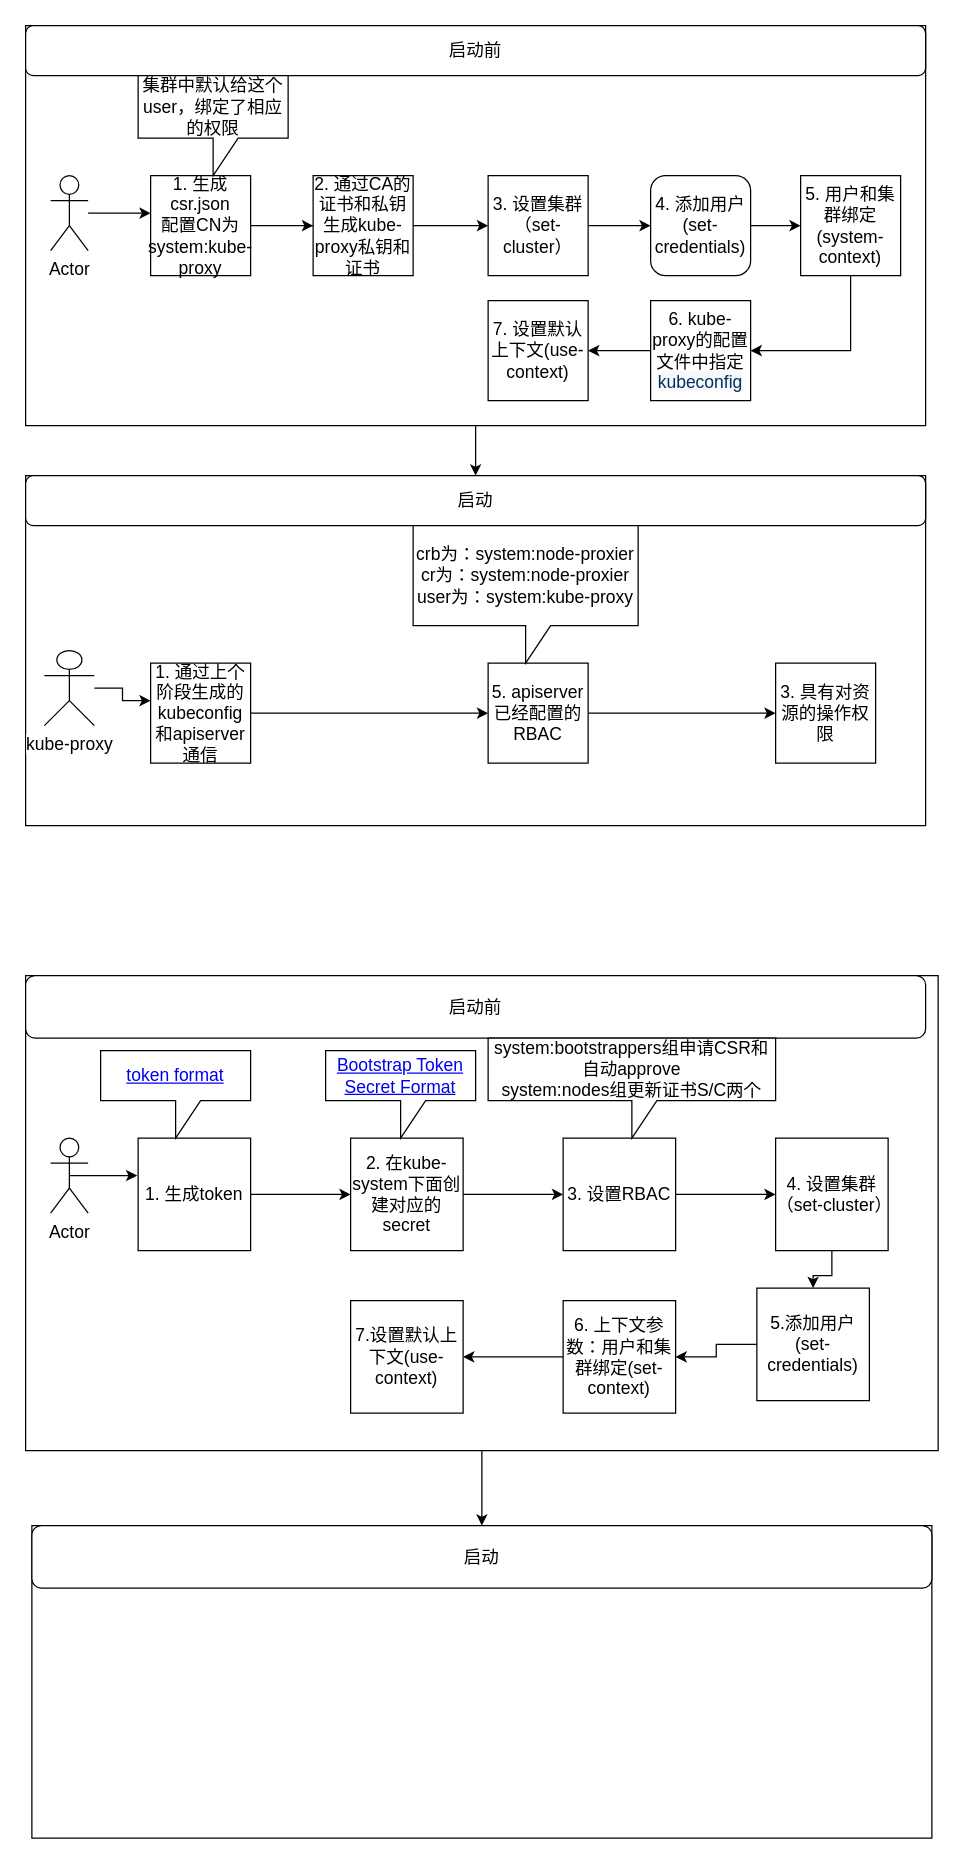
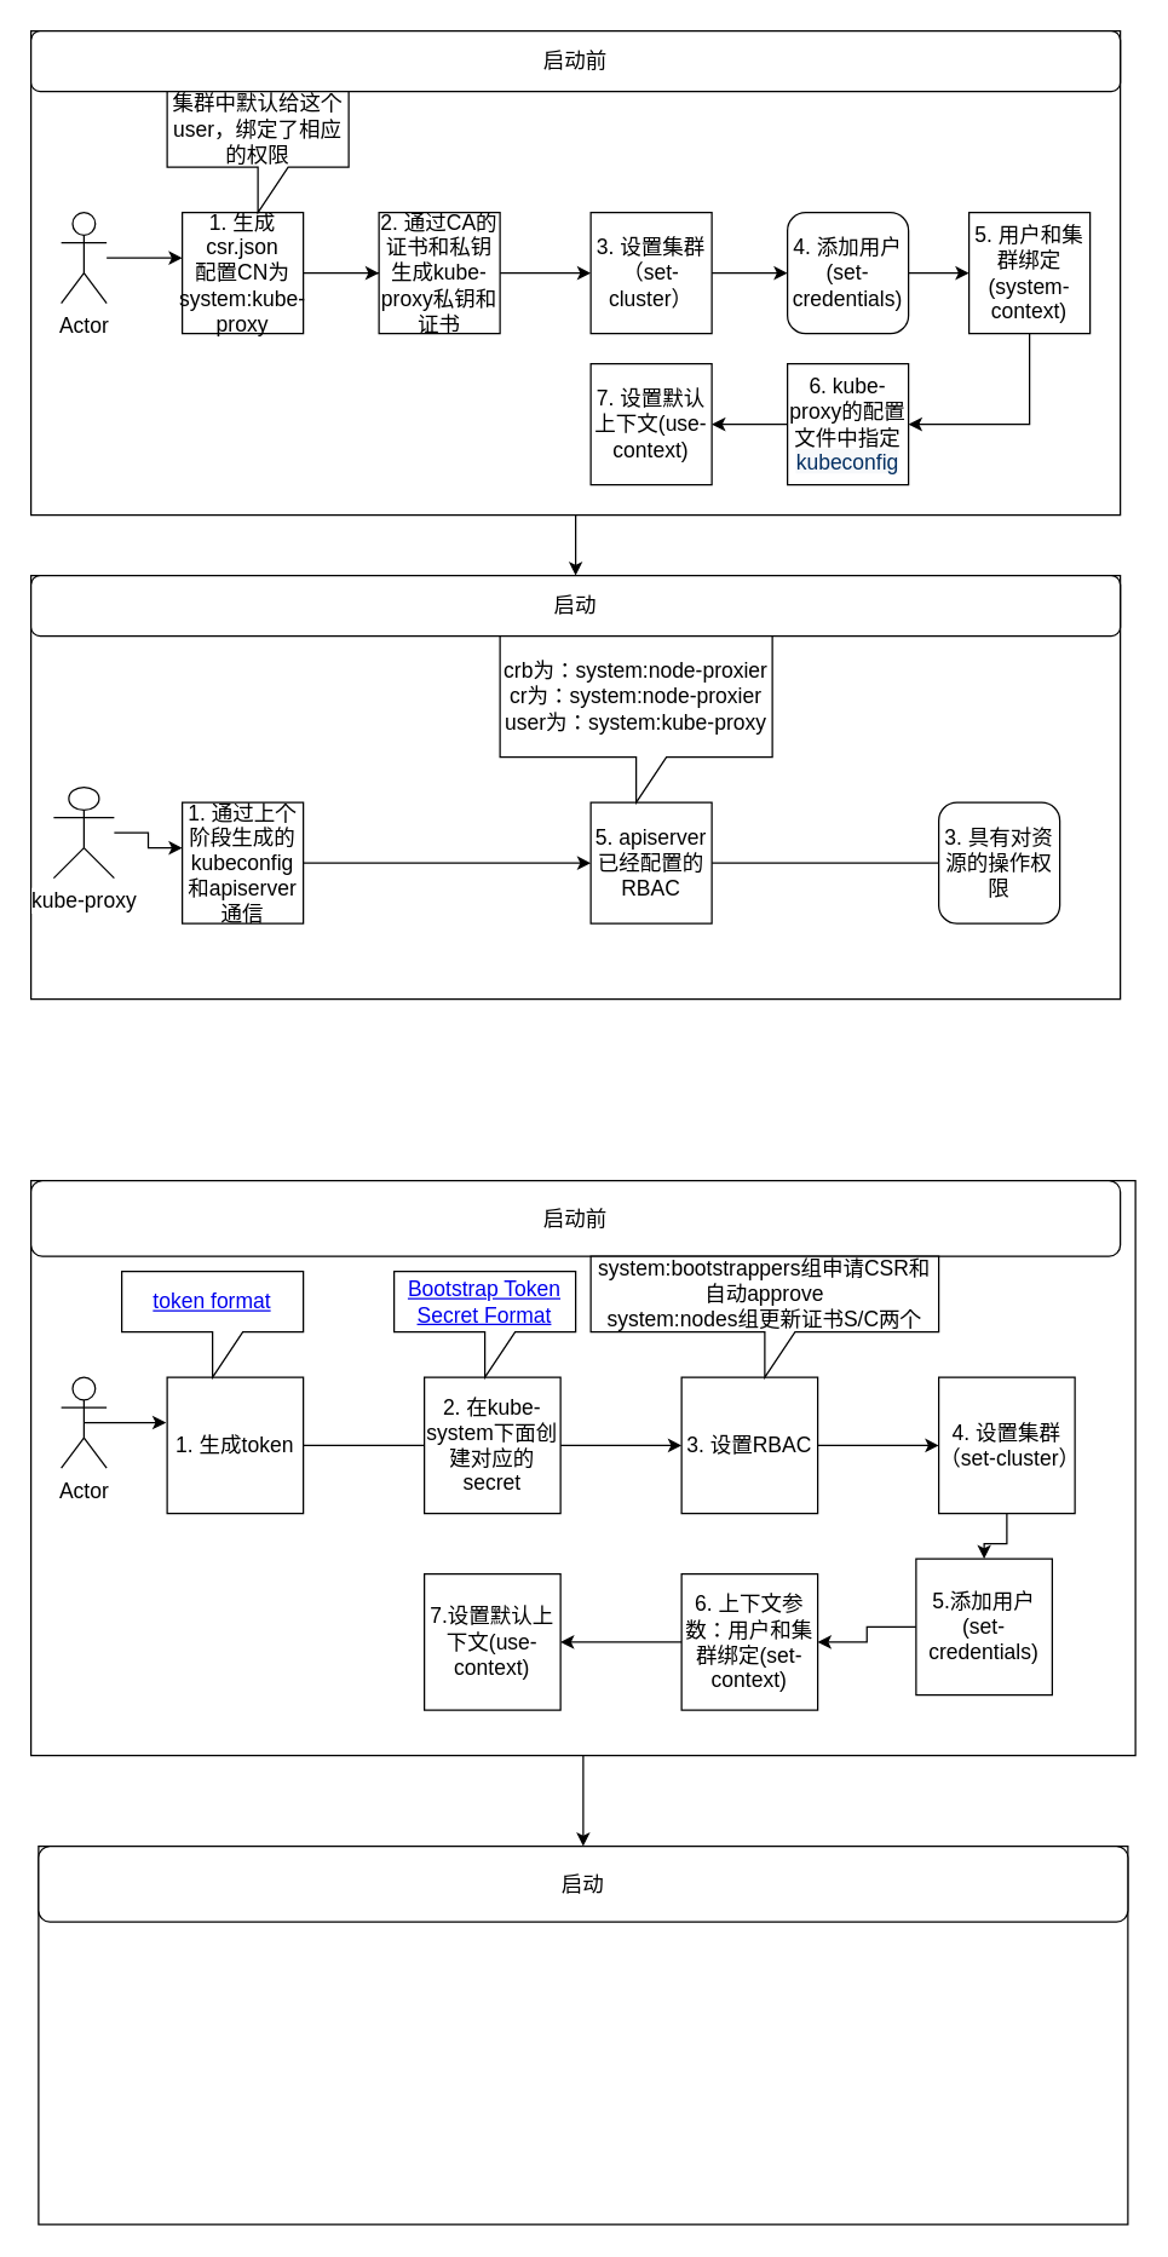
  <mxCell id="0" />
  <mxCell id="1" parent="0" />
  <mxCell id="2" value="" style="edgeStyle=orthogonalEdgeStyle;rounded=0;orthogonalLoop=1;jettySize=auto;html=1;fontSize=14;" edge="1" parent="1" source="3" target="4"><mxGeometry relative="1" as="geometry" /></mxCell>
  <mxCell id="3" value="" style="rounded=0;whiteSpace=wrap;html=1;fontSize=14;" vertex="1" parent="1"><mxGeometry x="20" y="20" width="720" height="320" as="geometry" /></mxCell>
  <mxCell id="4" value="" style="rounded=0;whiteSpace=wrap;html=1;fontSize=14;" vertex="1" parent="1"><mxGeometry x="20" y="380" width="720" height="280" as="geometry" /></mxCell>
  <mxCell id="5" value="启动前" style="rounded=1;whiteSpace=wrap;html=1;fontSize=14;" vertex="1" parent="1"><mxGeometry x="20" y="20" width="720" height="40" as="geometry" /></mxCell>
  <mxCell id="6" value="" style="edgeStyle=orthogonalEdgeStyle;rounded=0;orthogonalLoop=1;jettySize=auto;html=1;fontSize=14;" edge="1" parent="1" source="7"><mxGeometry relative="1" as="geometry"><mxPoint x="120" y="170" as="targetPoint" /><Array as="points"><mxPoint x="90" y="170" /><mxPoint x="90" y="170" /></Array></mxGeometry></mxCell>
  <mxCell id="7" value="Actor" style="shape=umlActor;verticalLabelPosition=bottom;labelBackgroundColor=#ffffff;verticalAlign=top;html=1;outlineConnect=0;fontSize=14;" vertex="1" parent="1"><mxGeometry x="40" y="140" width="30" height="60" as="geometry" /></mxCell>
  <mxCell id="8" value="1. 生成csr.json&lt;br style=&quot;font-size: 14px&quot;&gt;配置CN为system:kube-proxy" style="whiteSpace=wrap;html=1;aspect=fixed;fontSize=14;" vertex="1" parent="1"><mxGeometry x="120" y="140" width="80" height="80" as="geometry" /></mxCell>
  <mxCell id="9" value="" style="edgeStyle=orthogonalEdgeStyle;rounded=0;orthogonalLoop=1;jettySize=auto;html=1;fontSize=14;" edge="1" parent="1" target="11"><mxGeometry relative="1" as="geometry"><mxPoint x="310" y="180" as="sourcePoint" /><Array as="points"><mxPoint x="200" y="180" /><mxPoint x="200" y="180" /></Array></mxGeometry></mxCell>
  <mxCell id="10" value="" style="edgeStyle=orthogonalEdgeStyle;rounded=0;orthogonalLoop=1;jettySize=auto;html=1;fontSize=14;" edge="1" parent="1" source="11" target="13"><mxGeometry relative="1" as="geometry" /></mxCell>
  <mxCell id="11" value="2. 通过CA的证书和私钥生成kube-proxy私钥和证书" style="whiteSpace=wrap;html=1;aspect=fixed;fontSize=14;" vertex="1" parent="1"><mxGeometry x="250" y="140" width="80" height="80" as="geometry" /></mxCell>
  <mxCell id="12" value="" style="edgeStyle=orthogonalEdgeStyle;rounded=0;orthogonalLoop=1;jettySize=auto;html=1;fontSize=14;" edge="1" parent="1" source="13" target="15"><mxGeometry relative="1" as="geometry" /></mxCell>
  <mxCell id="13" value="3.&amp;nbsp;设置集群（set-cluster）" style="whiteSpace=wrap;html=1;aspect=fixed;fontSize=14;" vertex="1" parent="1"><mxGeometry x="390" y="140" width="80" height="80" as="geometry" /></mxCell>
  <mxCell id="14" value="" style="edgeStyle=orthogonalEdgeStyle;rounded=0;orthogonalLoop=1;jettySize=auto;html=1;fontSize=14;" edge="1" parent="1" source="15" target="17"><mxGeometry relative="1" as="geometry" /></mxCell>
  <mxCell id="15" value="4.&amp;nbsp;添加用户(set-credentials)" style="whiteSpace=wrap;html=1;aspect=fixed;fontSize=14;rounded=1;" vertex="1" parent="1"><mxGeometry x="520" y="140" width="80" height="80" as="geometry" /></mxCell>
  <mxCell id="16" value="" style="edgeStyle=orthogonalEdgeStyle;rounded=0;orthogonalLoop=1;jettySize=auto;html=1;fontSize=14;" edge="1" parent="1" source="17" target="19"><mxGeometry relative="1" as="geometry"><Array as="points"><mxPoint x="680" y="280" /></Array></mxGeometry></mxCell>
  <mxCell id="17" value="5.&amp;nbsp;用户和集群绑定(system-context)" style="whiteSpace=wrap;html=1;aspect=fixed;fontSize=14;" vertex="1" parent="1"><mxGeometry x="640" y="140" width="80" height="80" as="geometry" /></mxCell>
  <mxCell id="18" value="" style="edgeStyle=orthogonalEdgeStyle;rounded=0;orthogonalLoop=1;jettySize=auto;html=1;fontSize=14;" edge="1" parent="1" source="19" target="20"><mxGeometry relative="1" as="geometry" /></mxCell>
  <mxCell id="19" value="6. kube-proxy的配置文件中指定&lt;span style=&quot;color: rgb(3 , 47 , 98) ; background-color: rgb(246 , 248 , 250) ; font-size: 14px&quot;&gt;kubeconfig&lt;/span&gt;" style="whiteSpace=wrap;html=1;aspect=fixed;fontSize=14;" vertex="1" parent="1"><mxGeometry x="520" y="240" width="80" height="80" as="geometry" /></mxCell>
  <mxCell id="20" value="7.&amp;nbsp;设置默认上下文(use-context)" style="whiteSpace=wrap;html=1;aspect=fixed;fontSize=14;" vertex="1" parent="1"><mxGeometry x="390" y="240" width="80" height="80" as="geometry" /></mxCell>
  <mxCell id="21" value="启动" style="rounded=1;whiteSpace=wrap;html=1;fontSize=14;" vertex="1" parent="1"><mxGeometry x="20" y="380" width="720" height="40" as="geometry" /></mxCell>
  <mxCell id="22" value="集群中默认给这个user，绑定了相应的权限" style="shape=callout;whiteSpace=wrap;html=1;perimeter=calloutPerimeter;fontSize=14;" vertex="1" parent="1"><mxGeometry x="110" y="60" width="120" height="80" as="geometry" /></mxCell>
  <mxCell id="23" style="edgeStyle=orthogonalEdgeStyle;rounded=0;orthogonalLoop=1;jettySize=auto;html=1;entryX=0;entryY=0.375;entryDx=0;entryDy=0;entryPerimeter=0;fontSize=14;" edge="1" parent="1" source="24" target="26"><mxGeometry relative="1" as="geometry" /></mxCell>
  <mxCell id="24" value="kube-proxy" style="shape=umlActor;verticalLabelPosition=bottom;labelBackgroundColor=#ffffff;verticalAlign=top;html=1;outlineConnect=0;fontSize=14;" vertex="1" parent="1"><mxGeometry x="35" y="520" width="40" height="60" as="geometry" /></mxCell>
  <mxCell id="25" value="" style="edgeStyle=orthogonalEdgeStyle;rounded=0;orthogonalLoop=1;jettySize=auto;html=1;fontSize=14;" edge="1" parent="1" source="26" target="28"><mxGeometry relative="1" as="geometry" /></mxCell>
  <mxCell id="26" value="1. 通过上个阶段生成的kubeconfig和apiserver通信" style="whiteSpace=wrap;html=1;aspect=fixed;fontSize=14;" vertex="1" parent="1"><mxGeometry x="120" y="530" width="80" height="80" as="geometry" /></mxCell>
- <mxCell id="27" value="" style="edgeStyle=orthogonalEdgeStyle;rounded=0;orthogonalLoop=1;jettySize=auto;html=1;fontSize=14;" edge="1" parent="1" source="28" target="29"><mxGeometry relative="1" as="geometry" /></mxCell>
+ <mxCell id="27" value="" style="edgeStyle=orthogonalEdgeStyle;rounded=0;orthogonalLoop=1;jettySize=auto;html=1;fontSize=14;endArrow=none;" edge="1" parent="1" source="28" target="29"><mxGeometry relative="1" as="geometry" /></mxCell>
  <mxCell id="28" value="5. apiserver已经配置的RBAC" style="whiteSpace=wrap;html=1;aspect=fixed;fontSize=14;" vertex="1" parent="1"><mxGeometry x="390" y="530" width="80" height="80" as="geometry" /></mxCell>
- <mxCell id="29" value="3. 具有对资源的操作权限" style="whiteSpace=wrap;html=1;aspect=fixed;fontSize=14;" vertex="1" parent="1"><mxGeometry x="620" y="530" width="80" height="80" as="geometry" /></mxCell>
+ <mxCell id="29" value="3. 具有对资源的操作权限" style="whiteSpace=wrap;html=1;aspect=fixed;fontSize=14;rounded=1;" vertex="1" parent="1"><mxGeometry x="620" y="530" width="80" height="80" as="geometry" /></mxCell>
  <mxCell id="30" value="crb为：system:node-proxier&lt;br style=&quot;font-size: 14px;&quot;&gt;cr为：system:node-proxier&lt;br style=&quot;font-size: 14px;&quot;&gt;user为：system:kube-proxy" style="shape=callout;whiteSpace=wrap;html=1;perimeter=calloutPerimeter;fontSize=14;" vertex="1" parent="1"><mxGeometry x="330" y="420" width="180" height="110" as="geometry" /></mxCell>
  <mxCell id="31" value="" style="edgeStyle=orthogonalEdgeStyle;rounded=0;orthogonalLoop=1;jettySize=auto;html=1;fontSize=14;" edge="1" parent="1" source="32" target="33"><mxGeometry relative="1" as="geometry" /></mxCell>
  <mxCell id="32" value="" style="rounded=0;whiteSpace=wrap;html=1;fontSize=14;" vertex="1" parent="1"><mxGeometry x="20" y="780" width="730" height="380" as="geometry" /></mxCell>
  <mxCell id="33" value="" style="rounded=0;whiteSpace=wrap;html=1;fontSize=14;" vertex="1" parent="1"><mxGeometry x="25" y="1220" width="720" height="250" as="geometry" /></mxCell>
  <mxCell id="34" value="启动前" style="rounded=1;whiteSpace=wrap;html=1;fontSize=14;" vertex="1" parent="1"><mxGeometry x="20" y="780" width="720" height="50" as="geometry" /></mxCell>
  <mxCell id="35" style="edgeStyle=orthogonalEdgeStyle;rounded=0;orthogonalLoop=1;jettySize=auto;html=1;exitX=0.5;exitY=0.5;exitDx=0;exitDy=0;exitPerimeter=0;entryX=-0.008;entryY=0.333;entryDx=0;entryDy=0;entryPerimeter=0;fontSize=14;" edge="1" parent="1" source="36" target="38"><mxGeometry relative="1" as="geometry" /></mxCell>
  <mxCell id="36" value="Actor" style="shape=umlActor;verticalLabelPosition=bottom;labelBackgroundColor=#ffffff;verticalAlign=top;html=1;outlineConnect=0;fontSize=14;" vertex="1" parent="1"><mxGeometry x="40" y="910" width="30" height="60" as="geometry" /></mxCell>
- <mxCell id="37" value="" style="edgeStyle=orthogonalEdgeStyle;rounded=0;orthogonalLoop=1;jettySize=auto;html=1;fontSize=14;" edge="1" parent="1" source="38" target="40"><mxGeometry relative="1" as="geometry" /></mxCell>
+ <mxCell id="37" value="" style="edgeStyle=orthogonalEdgeStyle;rounded=0;orthogonalLoop=1;jettySize=auto;html=1;fontSize=14;endArrow=none;" edge="1" parent="1" source="38" target="40"><mxGeometry relative="1" as="geometry" /></mxCell>
  <mxCell id="38" value="1. 生成token" style="rounded=0;whiteSpace=wrap;html=1;fontSize=14;" vertex="1" parent="1"><mxGeometry x="110" y="910" width="90" height="90" as="geometry" /></mxCell>
  <mxCell id="39" value="" style="edgeStyle=orthogonalEdgeStyle;rounded=0;orthogonalLoop=1;jettySize=auto;html=1;fontSize=14;" edge="1" parent="1" source="40" target="42"><mxGeometry relative="1" as="geometry" /></mxCell>
  <mxCell id="40" value="2. 在kube-system下面创建对应的secret" style="rounded=0;whiteSpace=wrap;html=1;fontSize=14;" vertex="1" parent="1"><mxGeometry x="280" y="910" width="90" height="90" as="geometry" /></mxCell>
  <mxCell id="41" value="" style="edgeStyle=orthogonalEdgeStyle;rounded=0;orthogonalLoop=1;jettySize=auto;html=1;fontSize=14;" edge="1" parent="1" source="42" target="44"><mxGeometry relative="1" as="geometry" /></mxCell>
  <mxCell id="42" value="3. 设置RBAC" style="rounded=0;whiteSpace=wrap;html=1;fontSize=14;" vertex="1" parent="1"><mxGeometry x="450" y="910" width="90" height="90" as="geometry" /></mxCell>
  <mxCell id="43" value="" style="edgeStyle=orthogonalEdgeStyle;rounded=0;orthogonalLoop=1;jettySize=auto;html=1;fontSize=14;" edge="1" parent="1" source="44" target="46"><mxGeometry relative="1" as="geometry" /></mxCell>
  <mxCell id="44" value="4.&amp;nbsp;设置集群（set-cluster）" style="rounded=0;whiteSpace=wrap;html=1;fontSize=14;" vertex="1" parent="1"><mxGeometry x="620" y="910" width="90" height="90" as="geometry" /></mxCell>
  <mxCell id="45" value="" style="edgeStyle=orthogonalEdgeStyle;rounded=0;orthogonalLoop=1;jettySize=auto;html=1;fontSize=14;" edge="1" parent="1" source="46" target="48"><mxGeometry relative="1" as="geometry" /></mxCell>
  <mxCell id="46" value="5.添加用户(set-credentials)" style="rounded=0;whiteSpace=wrap;html=1;fontSize=14;" vertex="1" parent="1"><mxGeometry x="605" y="1030" width="90" height="90" as="geometry" /></mxCell>
  <mxCell id="47" value="" style="edgeStyle=orthogonalEdgeStyle;rounded=0;orthogonalLoop=1;jettySize=auto;html=1;fontSize=14;" edge="1" parent="1" source="48" target="49"><mxGeometry relative="1" as="geometry" /></mxCell>
  <mxCell id="48" value="6.&amp;nbsp;上下文参数：用户和集群绑定(set-context)" style="rounded=0;whiteSpace=wrap;html=1;fontSize=14;" vertex="1" parent="1"><mxGeometry x="450" y="1040" width="90" height="90" as="geometry" /></mxCell>
  <mxCell id="49" value="7.设置默认上下文(use-context)" style="rounded=0;whiteSpace=wrap;html=1;fontSize=14;" vertex="1" parent="1"><mxGeometry x="280" y="1040" width="90" height="90" as="geometry" /></mxCell>
  <mxCell id="50" value="&lt;a href=&quot;https://kubernetes.io/docs/reference/access-authn-authz/bootstrap-tokens/#token-format&quot;&gt;token format&lt;/a&gt;" style="shape=callout;whiteSpace=wrap;html=1;perimeter=calloutPerimeter;fontSize=14;" vertex="1" parent="1"><mxGeometry x="80" y="840" width="120" height="70" as="geometry" /></mxCell>
  <mxCell id="51" value="&lt;a href=&quot;https://kubernetes.io/docs/reference/access-authn-authz/bootstrap-tokens/#bootstrap-token-secret-format&quot;&gt;Bootstrap Token Secret Format&lt;/a&gt;" style="shape=callout;whiteSpace=wrap;html=1;perimeter=calloutPerimeter;fontSize=14;" vertex="1" parent="1"><mxGeometry x="260" y="840" width="120" height="70" as="geometry" /></mxCell>
  <mxCell id="52" value="&lt;div&gt;system:bootstrappers组申请CSR和自动approve&lt;/div&gt;&lt;div&gt;system:nodes组更新证书S/C两个&lt;/div&gt;" style="shape=callout;whiteSpace=wrap;html=1;perimeter=calloutPerimeter;fontSize=14;" vertex="1" parent="1"><mxGeometry x="390" y="830" width="230" height="80" as="geometry" /></mxCell>
  <mxCell id="53" value="启动" style="rounded=1;whiteSpace=wrap;html=1;fontSize=14;" vertex="1" parent="1"><mxGeometry x="25" y="1220" width="720" height="50" as="geometry" /></mxCell>
